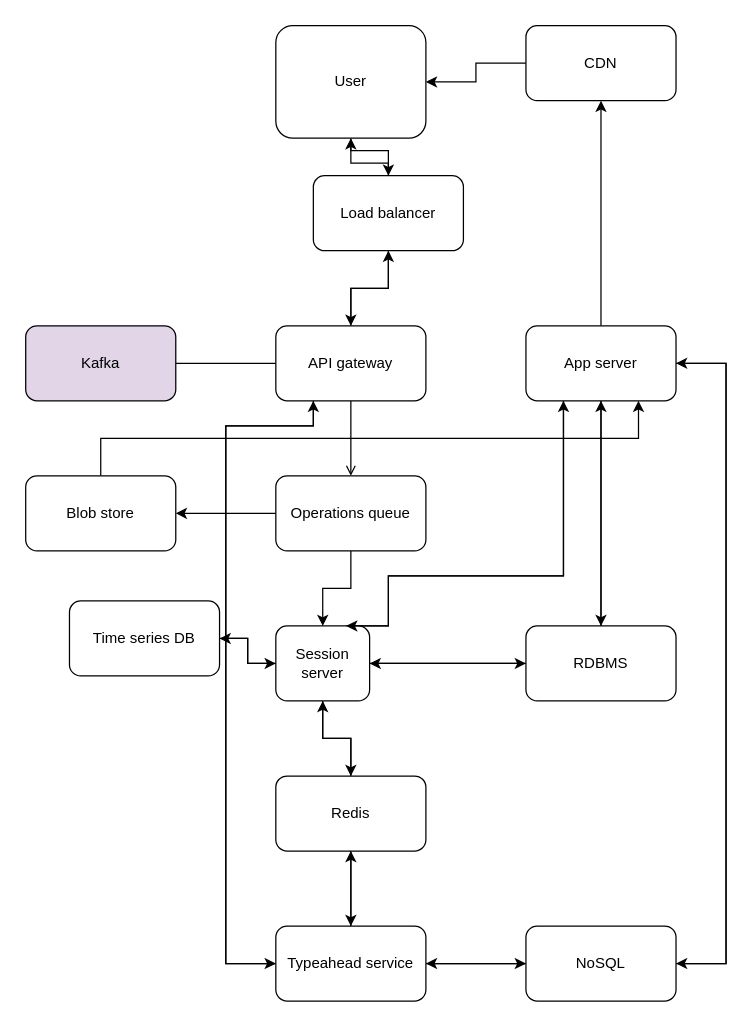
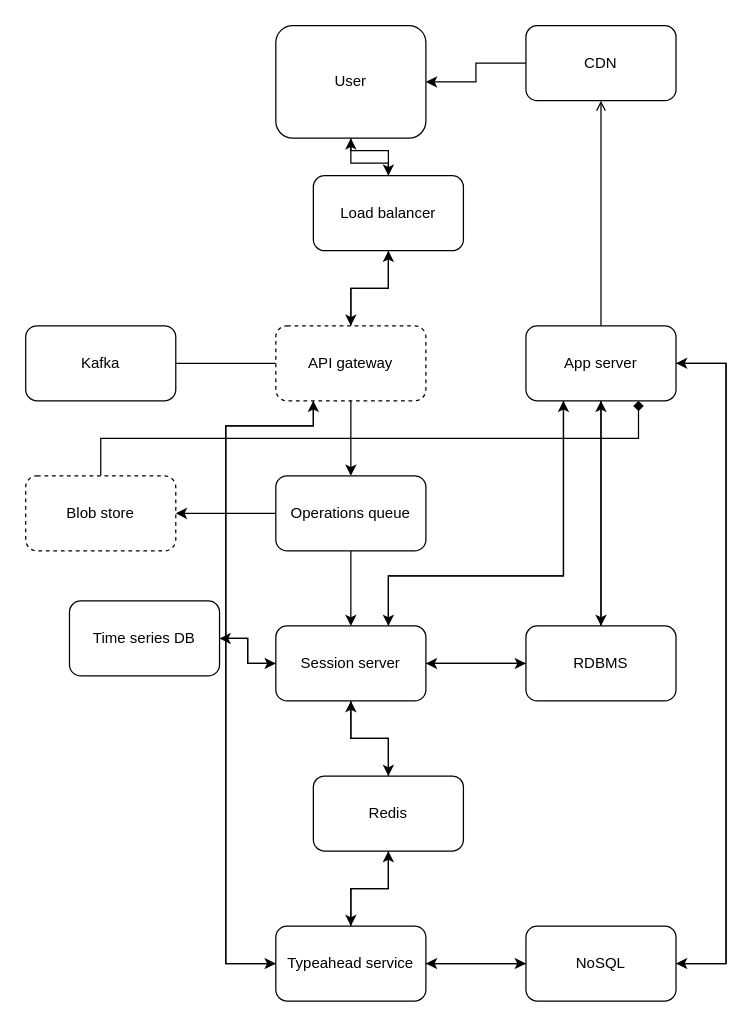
  <mxCell id="0" />
  <mxCell id="1" parent="0" />
  <mxCell id="2" style="edgeStyle=orthogonalEdgeStyle;rounded=0;orthogonalLoop=1;jettySize=auto;html=1;exitX=0.5;exitY=1;exitDx=0;exitDy=0;entryX=0.5;entryY=0;entryDx=0;entryDy=0;" parent="1" source="4" target="9" edge="1"><mxGeometry relative="1" as="geometry" /></mxCell>
  <mxCell id="3" style="edgeStyle=orthogonalEdgeStyle;rounded=0;orthogonalLoop=1;jettySize=auto;html=1;exitX=0.5;exitY=0;exitDx=0;exitDy=0;entryX=0.5;entryY=1;entryDx=0;entryDy=0;" edge="1" parent="1" source="4" target="11"><mxGeometry relative="1" as="geometry" /></mxCell>
  <mxCell id="4" value="Load balancer" style="rounded=1;whiteSpace=wrap;html=1;" parent="1" vertex="1"><mxGeometry x="250" y="140" width="120" height="60" as="geometry" /></mxCell>
  <mxCell id="5" style="edgeStyle=orthogonalEdgeStyle;rounded=0;orthogonalLoop=1;jettySize=auto;html=1;exitX=0.5;exitY=0;exitDx=0;exitDy=0;entryX=0.5;entryY=1;entryDx=0;entryDy=0;" parent="1" source="9" target="4" edge="1"><mxGeometry relative="1" as="geometry" /></mxCell>
- <mxCell id="6" style="edgeStyle=orthogonalEdgeStyle;rounded=0;orthogonalLoop=1;jettySize=auto;html=1;exitX=0.5;exitY=1;exitDx=0;exitDy=0;entryX=0.5;entryY=0;entryDx=0;entryDy=0;endArrow=open;" parent="1" source="9" target="14" edge="1"><mxGeometry relative="1" as="geometry" /></mxCell>
+ <mxCell id="6" style="edgeStyle=orthogonalEdgeStyle;rounded=0;orthogonalLoop=1;jettySize=auto;html=1;exitX=0.5;exitY=1;exitDx=0;exitDy=0;entryX=0.5;entryY=0;entryDx=0;entryDy=0;" parent="1" source="9" target="14" edge="1"><mxGeometry relative="1" as="geometry" /></mxCell>
  <mxCell id="7" style="edgeStyle=orthogonalEdgeStyle;rounded=0;orthogonalLoop=1;jettySize=auto;html=1;exitX=0;exitY=0.5;exitDx=0;exitDy=0;entryX=1;entryY=0.5;entryDx=0;entryDy=0;endArrow=none;" edge="1" parent="1" source="9" target="31"><mxGeometry relative="1" as="geometry" /></mxCell>
  <mxCell id="8" style="edgeStyle=orthogonalEdgeStyle;rounded=0;orthogonalLoop=1;jettySize=auto;html=1;exitX=0.25;exitY=1;exitDx=0;exitDy=0;entryX=0;entryY=0.5;entryDx=0;entryDy=0;" edge="1" parent="1" source="9" target="26"><mxGeometry relative="1" as="geometry"><Array as="points"><mxPoint x="250" y="340" /><mxPoint x="180" y="340" /><mxPoint x="180" y="770" /></Array></mxGeometry></mxCell>
- <mxCell id="9" value="API gateway" style="rounded=1;whiteSpace=wrap;html=1;" parent="1" vertex="1"><mxGeometry x="220" y="260" width="120" height="60" as="geometry" /></mxCell>
+ <mxCell id="9" value="API gateway" style="rounded=1;whiteSpace=wrap;html=1;dashed=1;" parent="1" vertex="1"><mxGeometry x="220" y="260" width="120" height="60" as="geometry" /></mxCell>
  <mxCell id="10" style="edgeStyle=orthogonalEdgeStyle;rounded=0;orthogonalLoop=1;jettySize=auto;html=1;exitX=0.5;exitY=1;exitDx=0;exitDy=0;entryX=0.5;entryY=0;entryDx=0;entryDy=0;" edge="1" parent="1" source="11" target="4"><mxGeometry relative="1" as="geometry" /></mxCell>
  <mxCell id="11" value="User" style="rounded=1;whiteSpace=wrap;html=1;" parent="1" vertex="1"><mxGeometry x="220" y="20" width="120" height="90" as="geometry" /></mxCell>
  <mxCell id="12" style="edgeStyle=orthogonalEdgeStyle;rounded=0;orthogonalLoop=1;jettySize=auto;html=1;exitX=0.5;exitY=1;exitDx=0;exitDy=0;entryX=0.5;entryY=0;entryDx=0;entryDy=0;" parent="1" source="14" target="19" edge="1"><mxGeometry relative="1" as="geometry" /></mxCell>
  <mxCell id="13" style="edgeStyle=orthogonalEdgeStyle;rounded=0;orthogonalLoop=1;jettySize=auto;html=1;exitX=0;exitY=0.5;exitDx=0;exitDy=0;entryX=1;entryY=0.5;entryDx=0;entryDy=0;" edge="1" parent="1" source="14" target="33"><mxGeometry relative="1" as="geometry" /></mxCell>
  <mxCell id="14" value="Operations queue" style="rounded=1;whiteSpace=wrap;html=1;" parent="1" vertex="1"><mxGeometry x="220" y="380" width="120" height="60" as="geometry" /></mxCell>
  <mxCell id="15" style="edgeStyle=orthogonalEdgeStyle;rounded=0;orthogonalLoop=1;jettySize=auto;html=1;exitX=0.5;exitY=1;exitDx=0;exitDy=0;" edge="1" parent="1" source="19" target="22"><mxGeometry relative="1" as="geometry" /></mxCell>
  <mxCell id="16" style="edgeStyle=orthogonalEdgeStyle;rounded=0;orthogonalLoop=1;jettySize=auto;html=1;exitX=0;exitY=0.5;exitDx=0;exitDy=0;entryX=1;entryY=0.5;entryDx=0;entryDy=0;" edge="1" parent="1" source="19" target="30"><mxGeometry relative="1" as="geometry" /></mxCell>
  <mxCell id="17" style="edgeStyle=orthogonalEdgeStyle;rounded=0;orthogonalLoop=1;jettySize=auto;html=1;exitX=1;exitY=0.5;exitDx=0;exitDy=0;entryX=0;entryY=0.5;entryDx=0;entryDy=0;" edge="1" parent="1" source="19" target="44"><mxGeometry relative="1" as="geometry" /></mxCell>
  <mxCell id="18" style="edgeStyle=orthogonalEdgeStyle;rounded=0;orthogonalLoop=1;jettySize=auto;html=1;exitX=0.75;exitY=0;exitDx=0;exitDy=0;entryX=0.25;entryY=1;entryDx=0;entryDy=0;" edge="1" parent="1" source="19" target="38"><mxGeometry relative="1" as="geometry"><Array as="points"><mxPoint x="310" y="460" /><mxPoint x="450" y="460" /></Array></mxGeometry></mxCell>
- <mxCell id="19" value="Session server" style="rounded=1;whiteSpace=wrap;html=1;" parent="1" vertex="1"><mxGeometry x="220" y="500" width="75" height="60" as="geometry" /></mxCell>
+ <mxCell id="19" value="Session server" style="rounded=1;whiteSpace=wrap;html=1;" parent="1" vertex="1"><mxGeometry x="220" y="500" width="120" height="60" as="geometry" /></mxCell>
  <mxCell id="20" style="edgeStyle=orthogonalEdgeStyle;rounded=0;orthogonalLoop=1;jettySize=auto;html=1;exitX=0.5;exitY=0;exitDx=0;exitDy=0;entryX=0.5;entryY=1;entryDx=0;entryDy=0;" edge="1" parent="1" source="22" target="19"><mxGeometry relative="1" as="geometry" /></mxCell>
  <mxCell id="21" style="edgeStyle=orthogonalEdgeStyle;rounded=0;orthogonalLoop=1;jettySize=auto;html=1;exitX=0.5;exitY=1;exitDx=0;exitDy=0;entryX=0.5;entryY=0;entryDx=0;entryDy=0;" edge="1" parent="1" source="22" target="26"><mxGeometry relative="1" as="geometry" /></mxCell>
- <mxCell id="22" value="Redis" style="rounded=1;whiteSpace=wrap;html=1;" vertex="1" parent="1"><mxGeometry x="220" y="620" width="120" height="60" as="geometry" /></mxCell>
+ <mxCell id="22" value="Redis" style="rounded=1;whiteSpace=wrap;html=1;" vertex="1" parent="1"><mxGeometry x="250" y="620" width="120" height="60" as="geometry" /></mxCell>
  <mxCell id="23" style="edgeStyle=orthogonalEdgeStyle;rounded=0;orthogonalLoop=1;jettySize=auto;html=1;exitX=0.5;exitY=0;exitDx=0;exitDy=0;entryX=0.5;entryY=1;entryDx=0;entryDy=0;" edge="1" parent="1" source="26" target="22"><mxGeometry relative="1" as="geometry" /></mxCell>
  <mxCell id="24" style="edgeStyle=orthogonalEdgeStyle;rounded=0;orthogonalLoop=1;jettySize=auto;html=1;exitX=1;exitY=0.5;exitDx=0;exitDy=0;entryX=0;entryY=0.5;entryDx=0;entryDy=0;" edge="1" parent="1" source="26" target="41"><mxGeometry relative="1" as="geometry" /></mxCell>
  <mxCell id="25" style="edgeStyle=orthogonalEdgeStyle;rounded=0;orthogonalLoop=1;jettySize=auto;html=1;exitX=0;exitY=0.5;exitDx=0;exitDy=0;entryX=0.25;entryY=1;entryDx=0;entryDy=0;" edge="1" parent="1" source="26" target="9"><mxGeometry relative="1" as="geometry"><Array as="points"><mxPoint x="180" y="770" /><mxPoint x="180" y="340" /><mxPoint x="250" y="340" /></Array></mxGeometry></mxCell>
  <mxCell id="26" value="Typeahead service" style="rounded=1;whiteSpace=wrap;html=1;" vertex="1" parent="1"><mxGeometry x="220" y="740" width="120" height="60" as="geometry" /></mxCell>
  <mxCell id="27" style="edgeStyle=orthogonalEdgeStyle;rounded=0;orthogonalLoop=1;jettySize=auto;html=1;exitX=0;exitY=0.5;exitDx=0;exitDy=0;entryX=1;entryY=0.5;entryDx=0;entryDy=0;" edge="1" parent="1" source="28" target="11"><mxGeometry relative="1" as="geometry" /></mxCell>
  <mxCell id="28" value="CDN" style="rounded=1;whiteSpace=wrap;html=1;" vertex="1" parent="1"><mxGeometry x="420" y="20" width="120" height="60" as="geometry" /></mxCell>
  <mxCell id="29" style="edgeStyle=orthogonalEdgeStyle;rounded=0;orthogonalLoop=1;jettySize=auto;html=1;exitX=1;exitY=0.5;exitDx=0;exitDy=0;entryX=0;entryY=0.5;entryDx=0;entryDy=0;" edge="1" parent="1" source="30" target="19"><mxGeometry relative="1" as="geometry" /></mxCell>
  <mxCell id="30" value="Time series DB" style="rounded=1;whiteSpace=wrap;html=1;" vertex="1" parent="1"><mxGeometry x="55" y="480" width="120" height="60" as="geometry" /></mxCell>
- <mxCell id="31" value="Kafka" style="rounded=1;whiteSpace=wrap;html=1;fillColor=#e1d5e7;" vertex="1" parent="1"><mxGeometry x="20" y="260" width="120" height="60" as="geometry" /></mxCell>
- <mxCell id="32" style="edgeStyle=orthogonalEdgeStyle;rounded=0;orthogonalLoop=1;jettySize=auto;html=1;exitX=0.5;exitY=0;exitDx=0;exitDy=0;entryX=0.75;entryY=1;entryDx=0;entryDy=0;" edge="1" parent="1" source="33" target="38"><mxGeometry relative="1" as="geometry" /></mxCell>
- <mxCell id="33" value="Blob store" style="rounded=1;whiteSpace=wrap;html=1;" vertex="1" parent="1"><mxGeometry x="20" y="380" width="120" height="60" as="geometry" /></mxCell>
- <mxCell id="34" style="edgeStyle=orthogonalEdgeStyle;rounded=0;orthogonalLoop=1;jettySize=auto;html=1;exitX=0.5;exitY=0;exitDx=0;exitDy=0;" edge="1" parent="1" source="38" target="28"><mxGeometry relative="1" as="geometry" /></mxCell>
+ <mxCell id="31" value="Kafka" style="rounded=1;whiteSpace=wrap;html=1;" vertex="1" parent="1"><mxGeometry x="20" y="260" width="120" height="60" as="geometry" /></mxCell>
+ <mxCell id="32" style="edgeStyle=orthogonalEdgeStyle;rounded=0;orthogonalLoop=1;jettySize=auto;html=1;exitX=0.5;exitY=0;exitDx=0;exitDy=0;entryX=0.75;entryY=1;entryDx=0;entryDy=0;endArrow=diamond;" edge="1" parent="1" source="33" target="38"><mxGeometry relative="1" as="geometry" /></mxCell>
+ <mxCell id="33" value="Blob store" style="rounded=1;whiteSpace=wrap;html=1;dashed=1;" vertex="1" parent="1"><mxGeometry x="20" y="380" width="120" height="60" as="geometry" /></mxCell>
+ <mxCell id="34" style="edgeStyle=orthogonalEdgeStyle;rounded=0;orthogonalLoop=1;jettySize=auto;html=1;exitX=0.5;exitY=0;exitDx=0;exitDy=0;endArrow=open;" edge="1" parent="1" source="38" target="28"><mxGeometry relative="1" as="geometry" /></mxCell>
  <mxCell id="35" style="edgeStyle=orthogonalEdgeStyle;rounded=0;orthogonalLoop=1;jettySize=auto;html=1;exitX=0.5;exitY=1;exitDx=0;exitDy=0;" edge="1" parent="1" source="38"><mxGeometry relative="1" as="geometry"><mxPoint x="480" y="500" as="targetPoint" /></mxGeometry></mxCell>
  <mxCell id="36" style="edgeStyle=orthogonalEdgeStyle;rounded=0;orthogonalLoop=1;jettySize=auto;html=1;exitX=0.25;exitY=1;exitDx=0;exitDy=0;entryX=0.75;entryY=0;entryDx=0;entryDy=0;" edge="1" parent="1" source="38" target="19"><mxGeometry relative="1" as="geometry"><Array as="points"><mxPoint x="450" y="460" /><mxPoint x="310" y="460" /></Array></mxGeometry></mxCell>
  <mxCell id="37" style="edgeStyle=orthogonalEdgeStyle;rounded=0;orthogonalLoop=1;jettySize=auto;html=1;exitX=1;exitY=0.5;exitDx=0;exitDy=0;entryX=1;entryY=0.5;entryDx=0;entryDy=0;" edge="1" parent="1" source="38" target="41"><mxGeometry relative="1" as="geometry"><Array as="points"><mxPoint x="580" y="290" /><mxPoint x="580" y="770" /></Array></mxGeometry></mxCell>
  <mxCell id="38" value="App server" style="rounded=1;whiteSpace=wrap;html=1;" vertex="1" parent="1"><mxGeometry x="420" y="260" width="120" height="60" as="geometry" /></mxCell>
  <mxCell id="39" style="edgeStyle=orthogonalEdgeStyle;rounded=0;orthogonalLoop=1;jettySize=auto;html=1;exitX=1;exitY=0.5;exitDx=0;exitDy=0;entryX=1;entryY=0.5;entryDx=0;entryDy=0;" edge="1" parent="1" source="41" target="38"><mxGeometry relative="1" as="geometry"><Array as="points"><mxPoint x="580" y="770" /><mxPoint x="580" y="290" /></Array></mxGeometry></mxCell>
  <mxCell id="40" style="edgeStyle=orthogonalEdgeStyle;rounded=0;orthogonalLoop=1;jettySize=auto;html=1;exitX=0;exitY=0.5;exitDx=0;exitDy=0;entryX=1;entryY=0.5;entryDx=0;entryDy=0;" edge="1" parent="1" source="41" target="26"><mxGeometry relative="1" as="geometry" /></mxCell>
  <mxCell id="41" value="NoSQL" style="rounded=1;whiteSpace=wrap;html=1;" vertex="1" parent="1"><mxGeometry x="420" y="740" width="120" height="60" as="geometry" /></mxCell>
  <mxCell id="42" style="edgeStyle=orthogonalEdgeStyle;rounded=0;orthogonalLoop=1;jettySize=auto;html=1;exitX=0;exitY=0.5;exitDx=0;exitDy=0;entryX=1;entryY=0.5;entryDx=0;entryDy=0;" edge="1" parent="1" source="44" target="19"><mxGeometry relative="1" as="geometry" /></mxCell>
  <mxCell id="43" style="edgeStyle=orthogonalEdgeStyle;rounded=0;orthogonalLoop=1;jettySize=auto;html=1;exitX=0.5;exitY=0;exitDx=0;exitDy=0;entryX=0.5;entryY=1;entryDx=0;entryDy=0;" edge="1" parent="1" source="44" target="38"><mxGeometry relative="1" as="geometry" /></mxCell>
  <mxCell id="44" value="RDBMS" style="rounded=1;whiteSpace=wrap;html=1;" vertex="1" parent="1"><mxGeometry x="420" y="500" width="120" height="60" as="geometry" /></mxCell>
